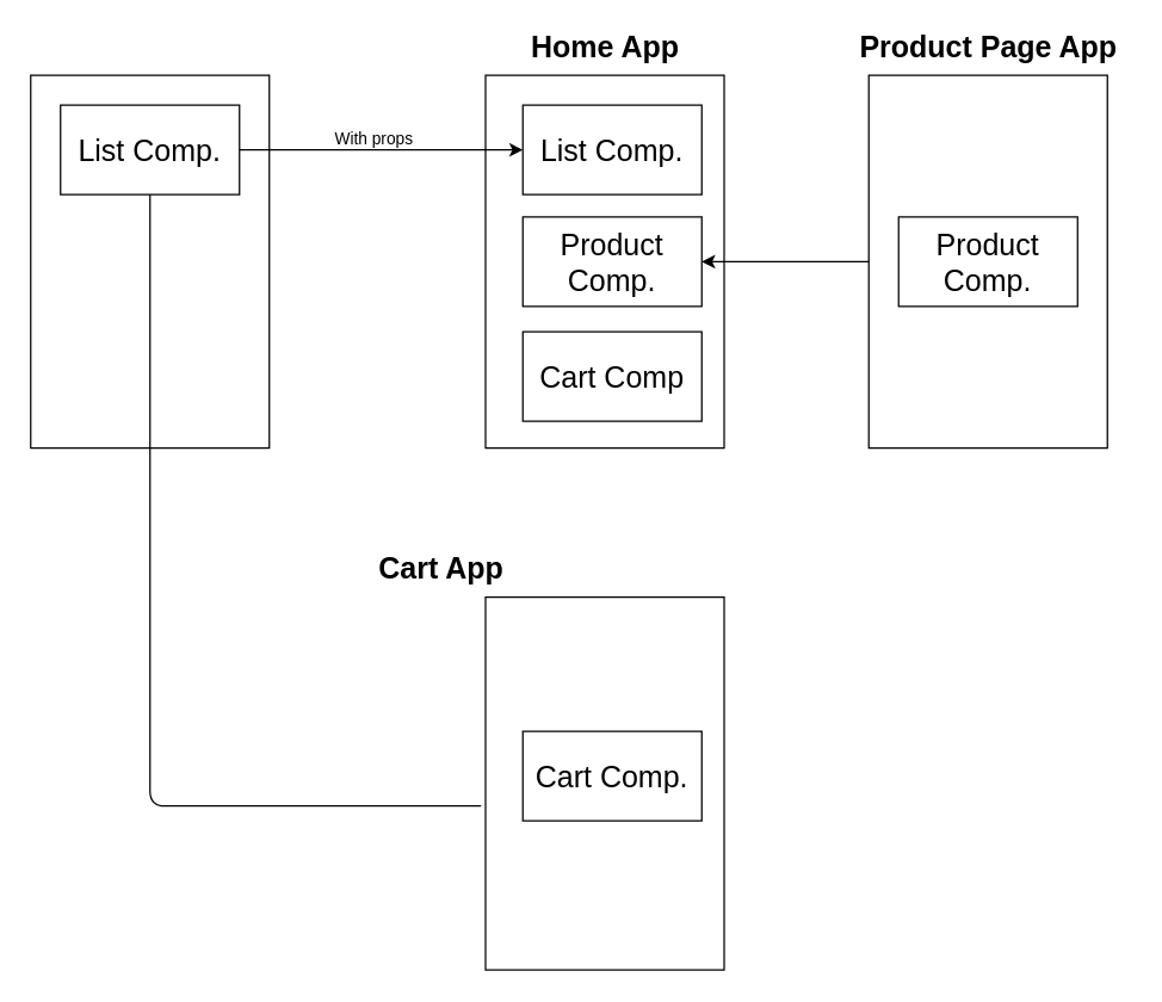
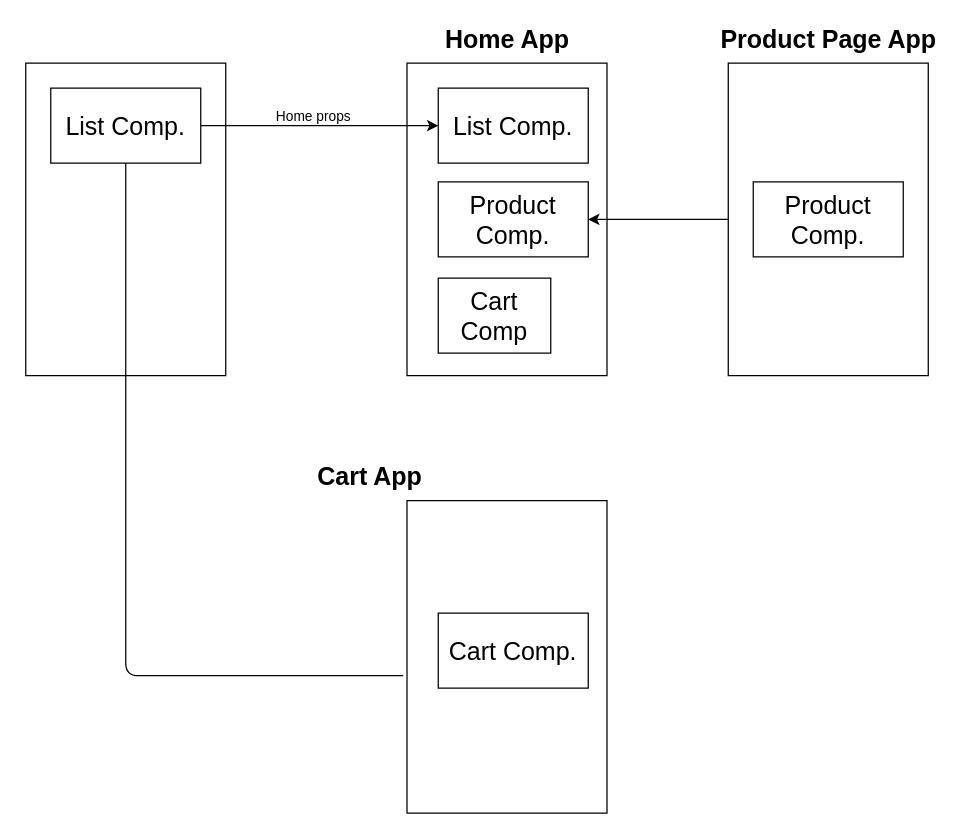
  <mxCell id="0" />
  <mxCell id="1" parent="0" />
  <mxCell id="2" value="" style="whiteSpace=wrap;html=1;" parent="1" vertex="1"><mxGeometry x="20" y="50" width="160" height="250" as="geometry" /></mxCell>
  <mxCell id="3" value="&lt;b&gt;&lt;font style=&quot;font-size: 20px&quot;&gt;Home App&lt;/font&gt;&lt;/b&gt;" style="text;html=1;resizable=0;autosize=1;align=center;verticalAlign=middle;points=[];fillColor=none;strokeColor=none;rounded=0;" parent="1" vertex="1"><mxGeometry x="350" y="20" width="110" height="20" as="geometry" /></mxCell>
  <mxCell id="4" value="" style="whiteSpace=wrap;html=1;" parent="1" vertex="1"><mxGeometry x="325" y="50" width="160" height="250" as="geometry" /></mxCell>
  <mxCell id="5" value="" style="edgeStyle=none;html=1;fontSize=20;" parent="1" source="6" target="7" edge="1"><mxGeometry relative="1" as="geometry" /></mxCell>
  <mxCell id="6" value="List Comp." style="whiteSpace=wrap;html=1;fontSize=20;" parent="1" vertex="1"><mxGeometry x="40" y="70" width="120" height="60" as="geometry" /></mxCell>
  <mxCell id="7" value="List Comp." style="whiteSpace=wrap;html=1;fontSize=20;" parent="1" vertex="1"><mxGeometry x="350" y="70" width="120" height="60" as="geometry" /></mxCell>
- <mxCell id="8" value="&lt;font style=&quot;font-size: 11px&quot;&gt;With props&lt;/font&gt;" style="text;html=1;align=center;verticalAlign=middle;resizable=0;points=[];autosize=1;strokeColor=none;fillColor=none;fontSize=20;" parent="1" vertex="1"><mxGeometry x="215" y="74" width="70" height="30" as="geometry" /></mxCell>
+ <mxCell id="8" value="&lt;font style=&quot;font-size: 11px&quot;&gt;Home props&lt;/font&gt;" style="text;html=1;align=center;verticalAlign=middle;resizable=0;points=[];autosize=1;strokeColor=none;fillColor=none;fontSize=20;" parent="1" vertex="1"><mxGeometry x="215" y="74" width="70" height="30" as="geometry" /></mxCell>
  <mxCell id="9" value="" style="whiteSpace=wrap;html=1;" parent="1" vertex="1"><mxGeometry x="325" y="400" width="160" height="250" as="geometry" /></mxCell>
  <mxCell id="10" value="Cart Comp." style="whiteSpace=wrap;html=1;fontSize=20;" parent="1" vertex="1"><mxGeometry x="350" y="490" width="120" height="60" as="geometry" /></mxCell>
- <mxCell id="11" value="Cart Comp" style="whiteSpace=wrap;html=1;fontSize=20;" parent="1" vertex="1"><mxGeometry x="350" y="222" width="120" height="60" as="geometry" /></mxCell>
+ <mxCell id="11" value="Cart Comp" style="whiteSpace=wrap;html=1;fontSize=20;" parent="1" vertex="1"><mxGeometry x="350" y="222" width="90" height="60" as="geometry" /></mxCell>
  <mxCell id="12" value="&lt;b&gt;&lt;font style=&quot;font-size: 20px&quot;&gt;Cart App&lt;/font&gt;&lt;/b&gt;" style="text;html=1;resizable=0;autosize=1;align=center;verticalAlign=middle;points=[];fillColor=none;strokeColor=none;rounded=0;" parent="1" vertex="1"><mxGeometry x="245" y="370" width="100" height="20" as="geometry" /></mxCell>
  <mxCell id="13" value="" style="edgeStyle=none;html=1;endArrow=none;" edge="1" parent="1" source="6"><mxGeometry relative="1" as="geometry"><mxPoint x="100" y="140" as="sourcePoint" /><mxPoint x="322" y="540" as="targetPoint" /><Array as="points"><mxPoint x="100" y="350" /><mxPoint x="100" y="540" /></Array></mxGeometry></mxCell>
  <mxCell id="14" value="" style="edgeStyle=none;html=1;" edge="1" parent="1" source="15" target="18"><mxGeometry relative="1" as="geometry" /></mxCell>
  <mxCell id="15" value="" style="whiteSpace=wrap;html=1;" vertex="1" parent="1"><mxGeometry x="582" y="50" width="160" height="250" as="geometry" /></mxCell>
  <mxCell id="16" value="&lt;b&gt;&lt;font style=&quot;font-size: 20px&quot;&gt;Product Page App&lt;/font&gt;&lt;/b&gt;" style="text;html=1;resizable=0;autosize=1;align=center;verticalAlign=middle;points=[];fillColor=none;strokeColor=none;rounded=0;" vertex="1" parent="1"><mxGeometry x="567" y="20" width="190" height="20" as="geometry" /></mxCell>
  <mxCell id="17" value="Product Comp." style="whiteSpace=wrap;html=1;fontSize=20;" vertex="1" parent="1"><mxGeometry x="602" y="145" width="120" height="60" as="geometry" /></mxCell>
  <mxCell id="18" value="&lt;font style=&quot;font-size: 20px&quot;&gt;Product Comp.&lt;/font&gt;" style="whiteSpace=wrap;html=1;" vertex="1" parent="1"><mxGeometry x="350" y="145" width="120" height="60" as="geometry" /></mxCell>
